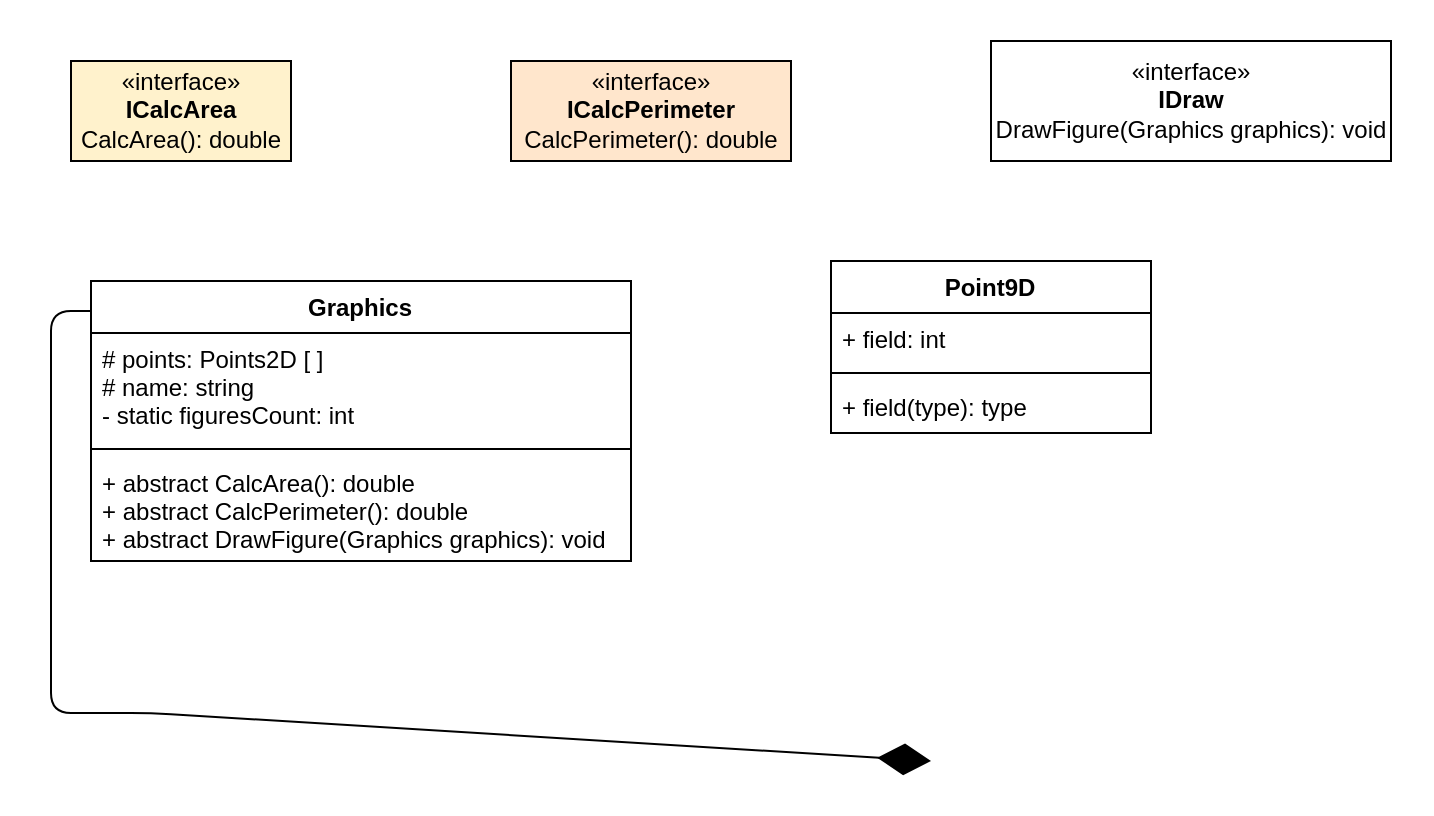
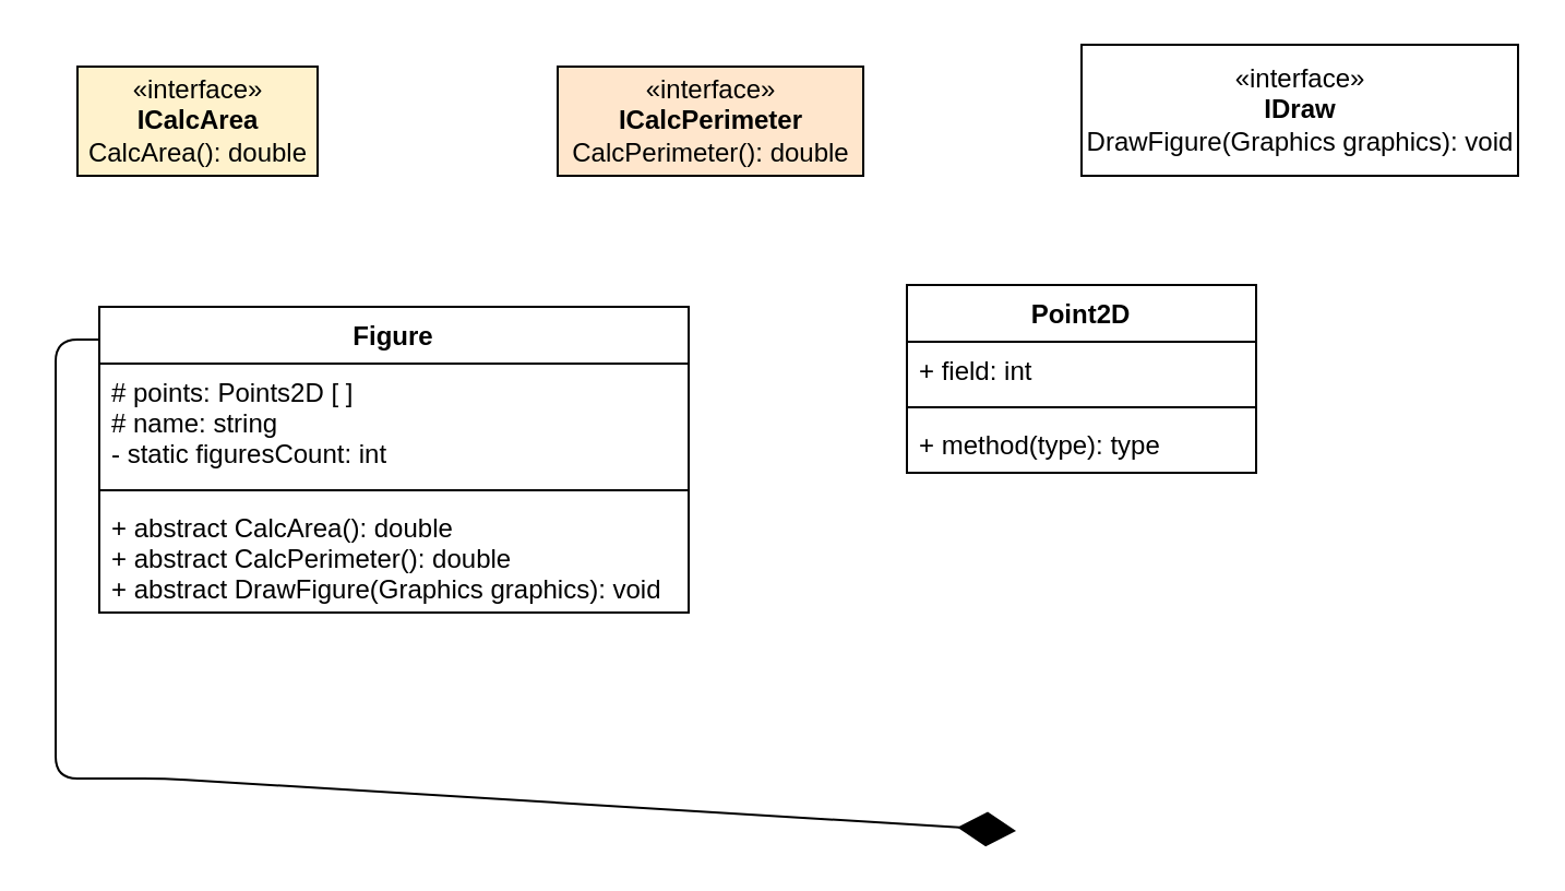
  <mxCell id="0" />
  <mxCell id="1" parent="0" />
  <mxCell id="2" value="" style="endArrow=diamondThin;endFill=1;endSize=24;html=1;exitX=-0.012;exitY=0.628;exitDx=0;exitDy=0;exitPerimeter=0;" edge="1" parent="1"><mxGeometry width="160" relative="1" as="geometry"><mxPoint x="68.08" y="155.032" as="sourcePoint" /><mxPoint x="460" y="380" as="targetPoint" /><Array as="points"><mxPoint x="20" y="155" /><mxPoint x="20" y="356" /><mxPoint x="70" y="356" /></Array></mxGeometry></mxCell>
  <mxCell id="3" value="«interface»&lt;br&gt;&lt;b&gt;ICalcArea&lt;br&gt;&lt;/b&gt;CalcArea(): double" style="html=1;fillColor=#fff2cc;" vertex="1" parent="1"><mxGeometry x="30" y="30" width="110" height="50" as="geometry" /></mxCell>
  <mxCell id="4" value="«interface»&lt;br&gt;&lt;b&gt;ICalcPerimeter&lt;/b&gt;&lt;br&gt;CalcPerimeter(): double" style="html=1;fillColor=#ffe6cc;" vertex="1" parent="1"><mxGeometry x="250" y="30" width="140" height="50" as="geometry" /></mxCell>
  <mxCell id="5" value="«interface»&lt;br&gt;&lt;b&gt;IDraw&lt;/b&gt;&lt;br&gt;DrawFigure(Graphics graphics): void" style="html=1;" vertex="1" parent="1"><mxGeometry x="490" y="20" width="200" height="60" as="geometry" /></mxCell>
- <mxCell id="6" value="Graphics" style="swimlane;fontStyle=1;align=center;verticalAlign=top;childLayout=stackLayout;horizontal=1;startSize=26;horizontalStack=0;resizeParent=1;resizeParentMax=0;resizeLast=0;collapsible=1;marginBottom=0;" vertex="1" parent="1"><mxGeometry x="40" y="140" width="270" height="140" as="geometry" /></mxCell>
+ <mxCell id="6" value="Figure" style="swimlane;fontStyle=1;align=center;verticalAlign=top;childLayout=stackLayout;horizontal=1;startSize=26;horizontalStack=0;resizeParent=1;resizeParentMax=0;resizeLast=0;collapsible=1;marginBottom=0;" vertex="1" parent="1"><mxGeometry x="40" y="140" width="270" height="140" as="geometry" /></mxCell>
  <mxCell id="7" value="# points: Points2D [ ]&#10;# name: string&#10;- static figuresCount: int&#10;" style="text;strokeColor=none;fillColor=none;align=left;verticalAlign=top;spacingLeft=4;spacingRight=4;overflow=hidden;rotatable=0;points=[[0,0.5],[1,0.5]];portConstraint=eastwest;" vertex="1" parent="6"><mxGeometry y="26" width="270" height="54" as="geometry" /></mxCell>
  <mxCell id="8" value="" style="line;strokeWidth=1;fillColor=none;align=left;verticalAlign=middle;spacingTop=-1;spacingLeft=3;spacingRight=3;rotatable=0;labelPosition=right;points=[];portConstraint=eastwest;" vertex="1" parent="6"><mxGeometry y="80" width="270" height="8" as="geometry" /></mxCell>
  <mxCell id="9" value="+ abstract CalcArea(): double&#10;+ abstract CalcPerimeter(): double&#10;+ abstract DrawFigure(Graphics graphics): void" style="text;strokeColor=none;fillColor=none;align=left;verticalAlign=top;spacingLeft=4;spacingRight=4;overflow=hidden;rotatable=0;points=[[0,0.5],[1,0.5]];portConstraint=eastwest;" vertex="1" parent="6"><mxGeometry y="88" width="270" height="52" as="geometry" /></mxCell>
- <mxCell id="10" value="Point9D" style="swimlane;fontStyle=1;align=center;verticalAlign=top;childLayout=stackLayout;horizontal=1;startSize=26;horizontalStack=0;resizeParent=1;resizeParentMax=0;resizeLast=0;collapsible=1;marginBottom=0;" vertex="1" parent="1"><mxGeometry x="410" y="130" width="160" height="86" as="geometry" /></mxCell>
+ <mxCell id="10" value="Point2D" style="swimlane;fontStyle=1;align=center;verticalAlign=top;childLayout=stackLayout;horizontal=1;startSize=26;horizontalStack=0;resizeParent=1;resizeParentMax=0;resizeLast=0;collapsible=1;marginBottom=0;" vertex="1" parent="1"><mxGeometry x="410" y="130" width="160" height="86" as="geometry" /></mxCell>
  <mxCell id="11" value="+ field: int" style="text;strokeColor=none;fillColor=none;align=left;verticalAlign=top;spacingLeft=4;spacingRight=4;overflow=hidden;rotatable=0;points=[[0,0.5],[1,0.5]];portConstraint=eastwest;" vertex="1" parent="10"><mxGeometry y="26" width="160" height="26" as="geometry" /></mxCell>
  <mxCell id="12" value="" style="line;strokeWidth=1;fillColor=none;align=left;verticalAlign=middle;spacingTop=-1;spacingLeft=3;spacingRight=3;rotatable=0;labelPosition=right;points=[];portConstraint=eastwest;" vertex="1" parent="10"><mxGeometry y="52" width="160" height="8" as="geometry" /></mxCell>
- <mxCell id="13" value="+ field(type): type" style="text;strokeColor=none;fillColor=none;align=left;verticalAlign=top;spacingLeft=4;spacingRight=4;overflow=hidden;rotatable=0;points=[[0,0.5],[1,0.5]];portConstraint=eastwest;" vertex="1" parent="10"><mxGeometry y="60" width="160" height="26" as="geometry" /></mxCell>
+ <mxCell id="13" value="+ method(type): type" style="text;strokeColor=none;fillColor=none;align=left;verticalAlign=top;spacingLeft=4;spacingRight=4;overflow=hidden;rotatable=0;points=[[0,0.5],[1,0.5]];portConstraint=eastwest;" vertex="1" parent="10"><mxGeometry y="60" width="160" height="26" as="geometry" /></mxCell>
